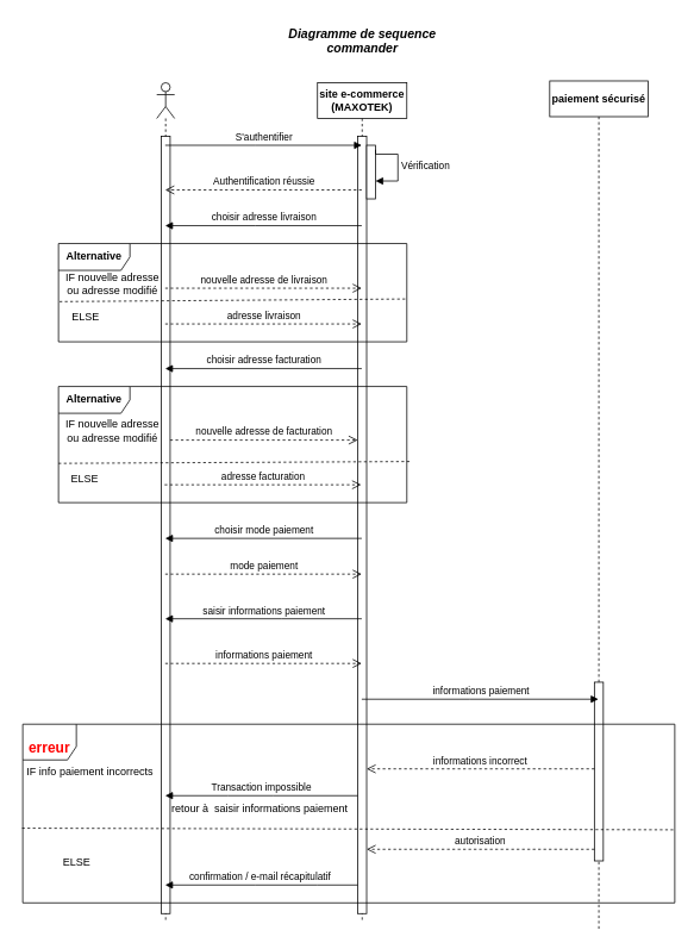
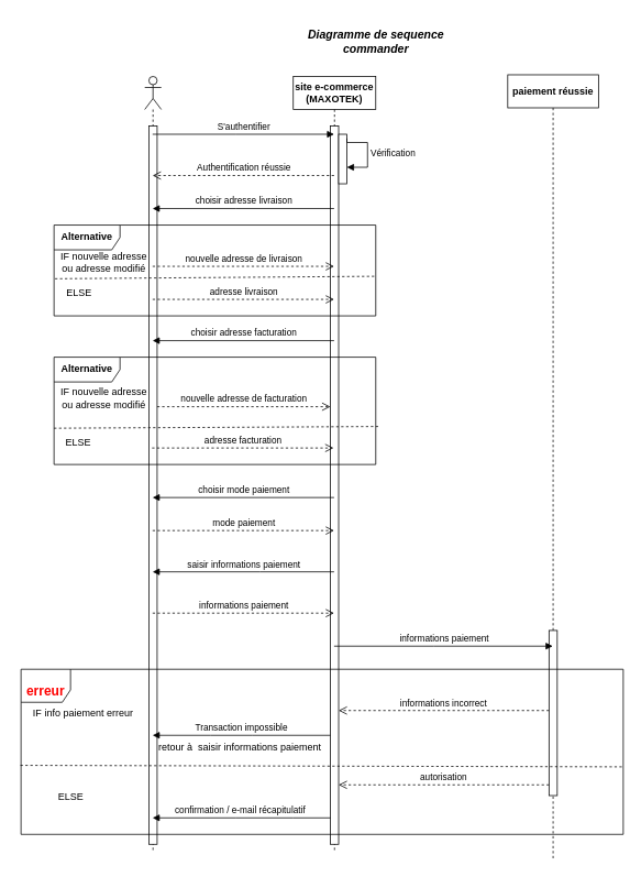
  <mxCell id="0" />
  <mxCell id="1" parent="0" />
  <mxCell id="2" value="" style="shape=umlLifeline;perimeter=lifelinePerimeter;whiteSpace=wrap;html=1;container=1;dropTarget=0;collapsible=0;recursiveResize=0;outlineConnect=0;portConstraint=eastwest;newEdgeStyle={&quot;curved&quot;:0,&quot;rounded&quot;:0};participant=umlActor;" parent="1" vertex="1"><mxGeometry x="175" y="92" width="20" height="938" as="geometry" /></mxCell>
  <mxCell id="3" value="" style="html=1;points=[[0,0,0,0,5],[0,1,0,0,-5],[1,0,0,0,5],[1,1,0,0,-5]];perimeter=orthogonalPerimeter;outlineConnect=0;targetShapes=umlLifeline;portConstraint=eastwest;newEdgeStyle={&quot;curved&quot;:0,&quot;rounded&quot;:0};" parent="2" vertex="1"><mxGeometry x="5" y="60" width="10" height="870" as="geometry" /></mxCell>
  <mxCell id="4" value="&lt;b&gt;site e-commerce (MAXOTEK)&lt;/b&gt;" style="shape=umlLifeline;perimeter=lifelinePerimeter;whiteSpace=wrap;html=1;container=1;dropTarget=0;collapsible=0;recursiveResize=0;outlineConnect=0;portConstraint=eastwest;newEdgeStyle={&quot;curved&quot;:0,&quot;rounded&quot;:0};" parent="1" vertex="1"><mxGeometry x="355" y="92" width="100" height="938" as="geometry" /></mxCell>
  <mxCell id="5" value="" style="html=1;points=[[0,0,0,0,5],[0,1,0,0,-5],[1,0,0,0,5],[1,1,0,0,-5]];perimeter=orthogonalPerimeter;outlineConnect=0;targetShapes=umlLifeline;portConstraint=eastwest;newEdgeStyle={&quot;curved&quot;:0,&quot;rounded&quot;:0};" parent="4" vertex="1"><mxGeometry x="45" y="60" width="10" height="870" as="geometry" /></mxCell>
  <mxCell id="6" value="" style="html=1;points=[[0,0,0,0,5],[0,1,0,0,-5],[1,0,0,0,5],[1,1,0,0,-5]];perimeter=orthogonalPerimeter;outlineConnect=0;targetShapes=umlLifeline;portConstraint=eastwest;newEdgeStyle={&quot;curved&quot;:0,&quot;rounded&quot;:0};" parent="4" vertex="1"><mxGeometry x="55" y="70" width="10" height="60" as="geometry" /></mxCell>
  <mxCell id="7" value="Vérification" style="html=1;align=left;spacingLeft=2;endArrow=block;rounded=0;edgeStyle=orthogonalEdgeStyle;curved=0;rounded=0;exitX=1;exitY=0;exitDx=0;exitDy=5;exitPerimeter=0;" parent="4" source="6" target="6" edge="1"><mxGeometry relative="1" as="geometry"><mxPoint x="70" y="90" as="sourcePoint" /><Array as="points"><mxPoint x="65" y="80" /><mxPoint x="90" y="80" /><mxPoint x="90" y="110" /></Array></mxGeometry></mxCell>
  <mxCell id="8" value="S'authentifier" style="html=1;verticalAlign=bottom;endArrow=block;curved=0;rounded=0;" parent="1" source="2" target="4" edge="1"><mxGeometry width="80" relative="1" as="geometry"><mxPoint x="775" y="442" as="sourcePoint" /><mxPoint x="855" y="442" as="targetPoint" /><Array as="points"><mxPoint x="285" y="162" /></Array></mxGeometry></mxCell>
  <mxCell id="9" value="Authentification réussie" style="html=1;verticalAlign=bottom;endArrow=open;dashed=1;endSize=8;curved=0;rounded=0;" parent="1" source="4" target="2" edge="1"><mxGeometry relative="1" as="geometry"><mxPoint x="855" y="442" as="sourcePoint" /><mxPoint x="775" y="442" as="targetPoint" /><Array as="points"><mxPoint x="305" y="212" /></Array></mxGeometry></mxCell>
  <mxCell id="10" value="choisir adresse livraison" style="html=1;verticalAlign=bottom;endArrow=block;curved=0;rounded=0;" parent="1" source="4" target="2" edge="1"><mxGeometry width="80" relative="1" as="geometry"><mxPoint x="775" y="442" as="sourcePoint" /><mxPoint x="855" y="442" as="targetPoint" /><Array as="points"><mxPoint x="285" y="252" /></Array><mxPoint as="offset" /></mxGeometry></mxCell>
  <mxCell id="11" value="&lt;b&gt;Alternative&lt;/b&gt;" style="shape=umlFrame;whiteSpace=wrap;html=1;pointerEvents=0;width=80;height=30;" parent="1" vertex="1"><mxGeometry x="65" y="272" width="390" height="110" as="geometry" /></mxCell>
  <mxCell id="12" value="adresse livraison" style="html=1;verticalAlign=bottom;endArrow=open;dashed=1;endSize=8;curved=0;rounded=0;" parent="1" source="2" target="4" edge="1"><mxGeometry relative="1" as="geometry"><mxPoint x="895" y="442" as="sourcePoint" /><mxPoint x="815" y="442" as="targetPoint" /><Array as="points"><mxPoint x="285" y="362" /></Array><mxPoint as="offset" /></mxGeometry></mxCell>
  <mxCell id="13" value="" style="endArrow=none;dashed=1;html=1;rounded=0;exitX=0.003;exitY=0.591;exitDx=0;exitDy=0;exitPerimeter=0;entryX=1.003;entryY=0.564;entryDx=0;entryDy=0;entryPerimeter=0;" parent="1" source="11" target="11" edge="1"><mxGeometry width="50" height="50" relative="1" as="geometry"><mxPoint x="835" y="462" as="sourcePoint" /><mxPoint x="885" y="412" as="targetPoint" /></mxGeometry></mxCell>
  <mxCell id="14" value="IF nouvelle adresse&lt;br&gt;ou adresse modifié" style="text;html=1;align=center;verticalAlign=middle;resizable=0;points=[];autosize=1;strokeColor=none;fillColor=none;" parent="1" vertex="1"><mxGeometry x="60" y="297" width="130" height="40" as="geometry" /></mxCell>
  <mxCell id="15" value="nouvelle adresse de livraison" style="html=1;verticalAlign=bottom;endArrow=open;dashed=1;endSize=8;curved=0;rounded=0;" parent="1" source="2" target="4" edge="1"><mxGeometry relative="1" as="geometry"><mxPoint x="895" y="442" as="sourcePoint" /><mxPoint x="815" y="442" as="targetPoint" /><Array as="points"><mxPoint x="275" y="322" /></Array></mxGeometry></mxCell>
  <mxCell id="16" value="ELSE" style="text;html=1;align=center;verticalAlign=middle;resizable=0;points=[];autosize=1;strokeColor=none;fillColor=none;" parent="1" vertex="1"><mxGeometry x="70" y="340" width="50" height="30" as="geometry" /></mxCell>
  <mxCell id="17" value="choisir adresse facturation" style="html=1;verticalAlign=bottom;endArrow=block;curved=0;rounded=0;" parent="1" edge="1"><mxGeometry width="80" relative="1" as="geometry"><mxPoint x="404.5" y="412" as="sourcePoint" /><mxPoint x="184.5" y="412" as="targetPoint" /></mxGeometry></mxCell>
  <mxCell id="18" value="&lt;b&gt;Alternative&lt;/b&gt;" style="shape=umlFrame;whiteSpace=wrap;html=1;pointerEvents=0;width=80;height=30;" parent="1" vertex="1"><mxGeometry x="65" y="432" width="390" height="130" as="geometry" /></mxCell>
  <mxCell id="19" value="adresse facturation" style="html=1;verticalAlign=bottom;endArrow=open;dashed=1;endSize=8;curved=0;rounded=0;" parent="1" edge="1"><mxGeometry relative="1" as="geometry"><mxPoint x="183.83" y="542" as="sourcePoint" /><mxPoint x="403.83" y="542" as="targetPoint" /><Array as="points"><mxPoint x="283.83" y="542" /></Array><mxPoint as="offset" /></mxGeometry></mxCell>
  <mxCell id="20" value="" style="endArrow=none;dashed=1;html=1;rounded=0;entryX=1.013;entryY=0.646;entryDx=0;entryDy=0;entryPerimeter=0;exitX=0;exitY=0.662;exitDx=0;exitDy=0;exitPerimeter=0;" parent="1" source="18" target="18" edge="1"><mxGeometry width="50" height="50" relative="1" as="geometry"><mxPoint x="55" y="516" as="sourcePoint" /><mxPoint x="883.83" y="592" as="targetPoint" /><Array as="points" /></mxGeometry></mxCell>
  <mxCell id="21" value="IF nouvelle adresse&lt;br&gt;ou adresse modifié" style="text;html=1;align=center;verticalAlign=middle;resizable=0;points=[];autosize=1;strokeColor=none;fillColor=none;" parent="1" vertex="1"><mxGeometry x="60" y="462" width="130" height="40" as="geometry" /></mxCell>
  <mxCell id="22" value="nouvelle adresse de facturation" style="html=1;verticalAlign=bottom;endArrow=open;dashed=1;endSize=8;curved=0;rounded=0;" parent="1" target="5" edge="1"><mxGeometry relative="1" as="geometry"><mxPoint x="190" y="492" as="sourcePoint" /><mxPoint x="410" y="492" as="targetPoint" /><Array as="points" /></mxGeometry></mxCell>
  <mxCell id="23" value="ELSE" style="text;html=1;align=center;verticalAlign=middle;resizable=0;points=[];autosize=1;strokeColor=none;fillColor=none;" parent="1" vertex="1"><mxGeometry x="68.83" y="520" width="50" height="30" as="geometry" /></mxCell>
- <mxCell id="24" value="&lt;b&gt;paiement sécurisé&lt;/b&gt;" style="shape=umlLifeline;perimeter=lifelinePerimeter;whiteSpace=wrap;html=1;container=1;dropTarget=0;collapsible=0;recursiveResize=0;outlineConnect=0;portConstraint=eastwest;newEdgeStyle={&quot;curved&quot;:0,&quot;rounded&quot;:0};" parent="1" vertex="1"><mxGeometry x="615" y="90" width="110" height="950" as="geometry" /></mxCell>
+ <mxCell id="24" value="&lt;b&gt;paiement réussie&lt;/b&gt;" style="shape=umlLifeline;perimeter=lifelinePerimeter;whiteSpace=wrap;html=1;container=1;dropTarget=0;collapsible=0;recursiveResize=0;outlineConnect=0;portConstraint=eastwest;newEdgeStyle={&quot;curved&quot;:0,&quot;rounded&quot;:0};" parent="1" vertex="1"><mxGeometry x="615" y="90" width="110" height="950" as="geometry" /></mxCell>
  <mxCell id="25" value="" style="html=1;points=[[0,0,0,0,5],[0,1,0,0,-5],[1,0,0,0,5],[1,1,0,0,-5]];perimeter=orthogonalPerimeter;outlineConnect=0;targetShapes=umlLifeline;portConstraint=eastwest;newEdgeStyle={&quot;curved&quot;:0,&quot;rounded&quot;:0};" parent="24" vertex="1"><mxGeometry x="50" y="673" width="10" height="200" as="geometry" /></mxCell>
  <mxCell id="26" value="choisir mode paiement" style="html=1;verticalAlign=bottom;endArrow=block;curved=0;rounded=0;" parent="1" edge="1"><mxGeometry width="80" relative="1" as="geometry"><mxPoint x="404.5" y="602" as="sourcePoint" /><mxPoint x="184.5" y="602" as="targetPoint" /></mxGeometry></mxCell>
  <mxCell id="27" value="mode paiement" style="html=1;verticalAlign=bottom;endArrow=open;dashed=1;endSize=8;curved=0;rounded=0;" parent="1" edge="1"><mxGeometry relative="1" as="geometry"><mxPoint x="184.5" y="642" as="sourcePoint" /><mxPoint x="404.5" y="642" as="targetPoint" /><Array as="points"><mxPoint x="275" y="642" /></Array></mxGeometry></mxCell>
  <mxCell id="28" value="informations paiement" style="html=1;verticalAlign=bottom;endArrow=block;curved=0;rounded=0;" parent="1" source="4" target="24" edge="1"><mxGeometry width="80" relative="1" as="geometry"><mxPoint x="815" y="442" as="sourcePoint" /><mxPoint x="895" y="442" as="targetPoint" /><Array as="points"><mxPoint x="525" y="782" /></Array></mxGeometry></mxCell>
  <mxCell id="29" value="autorisation" style="html=1;verticalAlign=bottom;endArrow=open;dashed=1;endSize=8;curved=0;rounded=0;" parent="1" source="25" target="5" edge="1"><mxGeometry relative="1" as="geometry"><mxPoint x="675" y="900" as="sourcePoint" /><mxPoint x="405" y="900" as="targetPoint" /><Array as="points"><mxPoint x="605" y="950" /><mxPoint x="535" y="950" /><mxPoint x="485" y="950" /></Array></mxGeometry></mxCell>
  <mxCell id="30" value="saisir informations paiement" style="html=1;verticalAlign=bottom;endArrow=block;curved=0;rounded=0;" parent="1" source="4" target="2" edge="1"><mxGeometry width="80" relative="1" as="geometry"><mxPoint x="815" y="682" as="sourcePoint" /><mxPoint x="895" y="682" as="targetPoint" /><Array as="points"><mxPoint x="315" y="692" /></Array></mxGeometry></mxCell>
  <mxCell id="31" value="informations paiement" style="html=1;verticalAlign=bottom;endArrow=open;dashed=1;endSize=8;curved=0;rounded=0;" parent="1" source="2" target="4" edge="1"><mxGeometry relative="1" as="geometry"><mxPoint x="895" y="682" as="sourcePoint" /><mxPoint x="815" y="682" as="targetPoint" /><Array as="points"><mxPoint x="295" y="742" /></Array></mxGeometry></mxCell>
  <mxCell id="32" value="confirmation / e-mail récapitulatif&amp;nbsp;" style="html=1;verticalAlign=bottom;endArrow=block;curved=0;rounded=0;" parent="1" source="5" target="2" edge="1"><mxGeometry width="80" relative="1" as="geometry"><mxPoint x="410" y="892.5" as="sourcePoint" /><mxPoint x="190" y="892.5" as="targetPoint" /><Array as="points"><mxPoint x="355" y="990" /><mxPoint x="285" y="990" /></Array></mxGeometry></mxCell>
- <mxCell id="33" value="&lt;font style=&quot;font-size: 14px;&quot;&gt;&lt;b&gt;&lt;i&gt;Diagramme de sequence&lt;br&gt;commander&lt;/i&gt;&lt;/b&gt;&lt;/font&gt;" style="text;html=1;align=center;verticalAlign=middle;resizable=0;points=[];autosize=1;strokeColor=none;fillColor=none;" parent="1" vertex="1"><mxGeometry x="310" y="20" width="190" height="50" as="geometry" /></mxCell>
+ <mxCell id="33" value="&lt;font style=&quot;font-size: 14px;&quot;&gt;&lt;b&gt;&lt;i&gt;Diagramme de sequence&lt;br&gt;commander&lt;/i&gt;&lt;/b&gt;&lt;/font&gt;" style="text;html=1;align=center;verticalAlign=middle;resizable=0;points=[];autosize=1;strokeColor=none;fillColor=none;" parent="1" vertex="1"><mxGeometry x="360" y="25" width="190" height="50" as="geometry" /></mxCell>
  <mxCell id="34" value="&lt;p style=&quot;line-height: 1px; margin-bottom: 0cm; background: transparent; color: rgb(0, 0, 0); font-size: medium; text-align: start;&quot;&gt;&lt;font color=&quot;#ff0000&quot;&gt;&lt;b&gt;erreur&lt;/b&gt;&lt;/font&gt;&lt;/p&gt;" style="shape=umlFrame;whiteSpace=wrap;html=1;pointerEvents=0;width=60;height=40;" parent="1" vertex="1"><mxGeometry x="25" y="810" width="730" height="200" as="geometry" /></mxCell>
- <mxCell id="35" value="IF info paiement incorrects" style="text;html=1;align=center;verticalAlign=middle;resizable=0;points=[];autosize=1;strokeColor=none;fillColor=none;" parent="1" vertex="1"><mxGeometry x="20" y="848" width="160" height="30" as="geometry" /></mxCell>
+ <mxCell id="35" value="IF info paiement erreur" style="text;html=1;align=center;verticalAlign=middle;resizable=0;points=[];autosize=1;strokeColor=none;fillColor=none;" parent="1" vertex="1"><mxGeometry x="20" y="848" width="160" height="30" as="geometry" /></mxCell>
  <mxCell id="36" value="ELSE" style="text;html=1;align=center;verticalAlign=middle;resizable=0;points=[];autosize=1;strokeColor=none;fillColor=none;" parent="1" vertex="1"><mxGeometry x="60" y="950" width="50" height="30" as="geometry" /></mxCell>
  <mxCell id="37" value="informations incorrect" style="html=1;verticalAlign=bottom;endArrow=open;dashed=1;endSize=8;curved=0;rounded=0;" parent="1" source="25" target="5" edge="1"><mxGeometry relative="1" as="geometry"><mxPoint x="675" y="845" as="sourcePoint" /><mxPoint x="415" y="845" as="targetPoint" /><Array as="points"><mxPoint x="525" y="860" /></Array></mxGeometry></mxCell>
  <mxCell id="38" value="Transaction impossible" style="html=1;verticalAlign=bottom;endArrow=block;curved=0;rounded=0;" parent="1" source="5" target="2" edge="1"><mxGeometry width="80" relative="1" as="geometry"><mxPoint x="45" y="970" as="sourcePoint" /><mxPoint x="125" y="970" as="targetPoint" /><Array as="points"><mxPoint x="305" y="890" /><mxPoint x="255" y="890" /></Array></mxGeometry></mxCell>
  <mxCell id="39" value="retour à&amp;nbsp;&amp;nbsp;saisir informations paiement" style="text;html=1;align=center;verticalAlign=middle;resizable=0;points=[];autosize=1;strokeColor=none;fillColor=none;" parent="1" vertex="1"><mxGeometry x="180" y="890" width="220" height="30" as="geometry" /></mxCell>
  <mxCell id="40" value="" style="endArrow=none;dashed=1;html=1;rounded=0;exitX=-0.001;exitY=0.582;exitDx=0;exitDy=0;exitPerimeter=0;entryX=1.001;entryY=0.591;entryDx=0;entryDy=0;entryPerimeter=0;" parent="1" source="34" target="34" edge="1"><mxGeometry width="50" height="50" relative="1" as="geometry"><mxPoint x="205" y="660" as="sourcePoint" /><mxPoint x="255" y="610" as="targetPoint" /></mxGeometry></mxCell>
